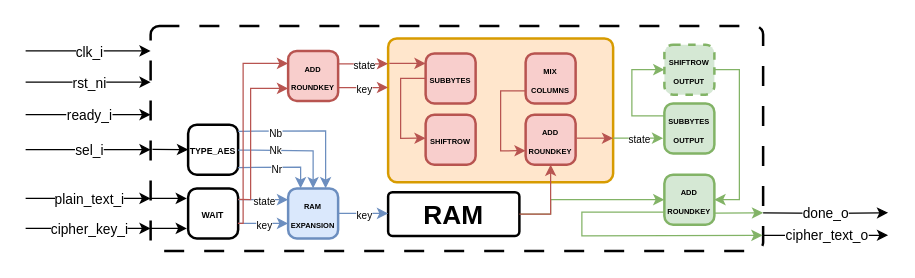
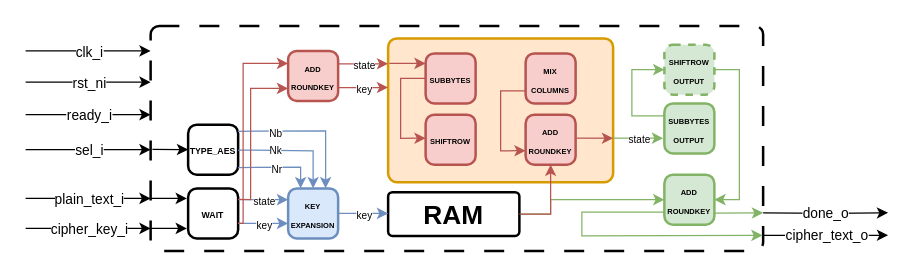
  <mxCell id="0" />
  <mxCell id="1" parent="0" />
  <mxCell id="2" value="" style="rounded=1;whiteSpace=wrap;html=1;absoluteArcSize=1;arcSize=14;strokeWidth=2;dashed=1;dashPattern=8 8;" vertex="1" parent="1"><mxGeometry x="120" y="20" width="490" height="180" as="geometry" /></mxCell>
  <mxCell id="3" value="&lt;b&gt;&lt;font style=&quot;font-size: 7px;&quot;&gt;TYPE_AES&lt;/font&gt;&lt;/b&gt;" style="rounded=1;whiteSpace=wrap;html=1;absoluteArcSize=1;arcSize=14;strokeWidth=2;" vertex="1" parent="1"><mxGeometry x="150" y="99" width="40" height="40" as="geometry" /></mxCell>
  <mxCell id="4" value="" style="endArrow=classic;html=1;rounded=0;" edge="1" parent="1"><mxGeometry relative="1" as="geometry"><mxPoint x="20" y="40" as="sourcePoint" /><mxPoint x="120" y="40" as="targetPoint" /></mxGeometry></mxCell>
  <mxCell id="5" value="clk_i" style="edgeLabel;resizable=0;html=1;align=center;verticalAlign=middle;" connectable="0" vertex="1" parent="4"><mxGeometry relative="1" as="geometry" /></mxCell>
  <mxCell id="6" value="" style="endArrow=classic;html=1;rounded=0;" edge="1" parent="1"><mxGeometry relative="1" as="geometry"><mxPoint x="20" y="65" as="sourcePoint" /><mxPoint x="120" y="65" as="targetPoint" /></mxGeometry></mxCell>
  <mxCell id="7" value="rst_ni" style="edgeLabel;resizable=0;html=1;align=center;verticalAlign=middle;" connectable="0" vertex="1" parent="6"><mxGeometry relative="1" as="geometry" /></mxCell>
  <mxCell id="8" value="" style="endArrow=classic;html=1;rounded=0;" edge="1" parent="1"><mxGeometry relative="1" as="geometry"><mxPoint x="20" y="91" as="sourcePoint" /><mxPoint x="120" y="91" as="targetPoint" /></mxGeometry></mxCell>
  <mxCell id="9" value="ready_i" style="edgeLabel;resizable=0;html=1;align=center;verticalAlign=middle;" connectable="0" vertex="1" parent="8"><mxGeometry relative="1" as="geometry" /></mxCell>
  <mxCell id="10" value="" style="endArrow=classic;html=1;rounded=0;" edge="1" parent="1"><mxGeometry relative="1" as="geometry"><mxPoint x="20" y="119" as="sourcePoint" /><mxPoint x="120" y="119" as="targetPoint" /></mxGeometry></mxCell>
  <mxCell id="11" value="sel_i" style="edgeLabel;resizable=0;html=1;align=center;verticalAlign=middle;" connectable="0" vertex="1" parent="10"><mxGeometry relative="1" as="geometry" /></mxCell>
  <mxCell id="12" value="" style="endArrow=classic;html=1;rounded=0;" edge="1" parent="1"><mxGeometry relative="1" as="geometry"><mxPoint x="20" y="158" as="sourcePoint" /><mxPoint x="120" y="158" as="targetPoint" /></mxGeometry></mxCell>
  <mxCell id="13" value="plain_text_i" style="edgeLabel;resizable=0;html=1;align=center;verticalAlign=middle;" connectable="0" vertex="1" parent="12"><mxGeometry relative="1" as="geometry" /></mxCell>
  <mxCell id="14" value="" style="endArrow=classic;html=1;rounded=0;" edge="1" parent="1"><mxGeometry relative="1" as="geometry"><mxPoint x="20" y="182" as="sourcePoint" /><mxPoint x="120" y="182" as="targetPoint" /></mxGeometry></mxCell>
  <mxCell id="15" value="cipher_key_i" style="edgeLabel;resizable=0;html=1;align=center;verticalAlign=middle;" connectable="0" vertex="1" parent="14"><mxGeometry relative="1" as="geometry" /></mxCell>
  <mxCell id="16" value="" style="endArrow=classic;html=1;rounded=0;exitX=0.003;exitY=0.549;exitDx=0;exitDy=0;exitPerimeter=0;entryX=0;entryY=0.5;entryDx=0;entryDy=0;" edge="1" parent="1" source="2" target="3"><mxGeometry width="50" height="50" relative="1" as="geometry"><mxPoint x="140" y="140" as="sourcePoint" /><mxPoint x="190" y="90" as="targetPoint" /></mxGeometry></mxCell>
  <mxCell id="17" value="" style="endArrow=classic;html=1;rounded=0;entryX=0.75;entryY=0;entryDx=0;entryDy=0;fillColor=#dae8fc;strokeColor=#6c8ebf;" edge="1" parent="1" target="26"><mxGeometry relative="1" as="geometry"><mxPoint x="190" y="104.33" as="sourcePoint" /><mxPoint x="240" y="104.33" as="targetPoint" /><Array as="points"><mxPoint x="260" y="104" /></Array></mxGeometry></mxCell>
  <mxCell id="18" value="&lt;font style=&quot;font-size: 8px;&quot;&gt;Nb&lt;/font&gt;" style="edgeLabel;resizable=0;html=1;align=center;verticalAlign=middle;" connectable="0" vertex="1" parent="17"><mxGeometry relative="1" as="geometry"><mxPoint x="-28" as="offset" /></mxGeometry></mxCell>
  <mxCell id="19" value="" style="endArrow=classic;html=1;rounded=0;entryX=0.5;entryY=0;entryDx=0;entryDy=0;fillColor=#dae8fc;strokeColor=#6c8ebf;" edge="1" parent="1" target="26"><mxGeometry relative="1" as="geometry"><mxPoint x="190" y="119.33" as="sourcePoint" /><mxPoint x="240" y="119.33" as="targetPoint" /><Array as="points"><mxPoint x="250" y="120" /></Array></mxGeometry></mxCell>
  <mxCell id="20" value="&lt;font style=&quot;font-size: 8px;&quot;&gt;Nk&lt;/font&gt;" style="edgeLabel;resizable=0;html=1;align=center;verticalAlign=middle;" connectable="0" vertex="1" parent="19"><mxGeometry relative="1" as="geometry"><mxPoint x="-15" y="-1" as="offset" /></mxGeometry></mxCell>
  <mxCell id="21" value="" style="endArrow=classic;html=1;rounded=0;entryX=0.25;entryY=0;entryDx=0;entryDy=0;fillColor=#dae8fc;strokeColor=#6c8ebf;" edge="1" parent="1" target="26"><mxGeometry relative="1" as="geometry"><mxPoint x="190" y="133.33" as="sourcePoint" /><mxPoint x="240" y="133.33" as="targetPoint" /><Array as="points"><mxPoint x="240" y="133" /></Array></mxGeometry></mxCell>
  <mxCell id="22" value="&lt;font style=&quot;font-size: 8px;&quot;&gt;Nr&lt;/font&gt;" style="edgeLabel;resizable=0;html=1;align=center;verticalAlign=middle;" connectable="0" vertex="1" parent="21"><mxGeometry relative="1" as="geometry"><mxPoint x="-3" as="offset" /></mxGeometry></mxCell>
  <mxCell id="23" value="&lt;span style=&quot;font-size: 7px;&quot;&gt;&lt;b&gt;WAIT&lt;/b&gt;&lt;/span&gt;" style="rounded=1;whiteSpace=wrap;html=1;absoluteArcSize=1;arcSize=14;strokeWidth=2;" vertex="1" parent="1"><mxGeometry x="150" y="150" width="40" height="40" as="geometry" /></mxCell>
  <mxCell id="24" value="" style="endArrow=classic;html=1;rounded=0;exitX=0.003;exitY=0.549;exitDx=0;exitDy=0;exitPerimeter=0;entryX=0;entryY=0.5;entryDx=0;entryDy=0;" edge="1" parent="1"><mxGeometry width="50" height="50" relative="1" as="geometry"><mxPoint x="120" y="158" as="sourcePoint" /><mxPoint x="149" y="158" as="targetPoint" /></mxGeometry></mxCell>
  <mxCell id="25" value="" style="endArrow=classic;html=1;rounded=0;exitX=0.003;exitY=0.549;exitDx=0;exitDy=0;exitPerimeter=0;entryX=0;entryY=0.5;entryDx=0;entryDy=0;" edge="1" parent="1"><mxGeometry width="50" height="50" relative="1" as="geometry"><mxPoint x="120" y="182" as="sourcePoint" /><mxPoint x="149" y="182" as="targetPoint" /></mxGeometry></mxCell>
- <mxCell id="26" value="&lt;span style=&quot;font-size: 6px;&quot;&gt;&lt;b&gt;RAM&lt;br&gt;EXPANSION&lt;br&gt;&lt;/b&gt;&lt;/span&gt;" style="rounded=1;whiteSpace=wrap;html=1;absoluteArcSize=1;arcSize=14;strokeWidth=2;fillColor=#dae8fc;strokeColor=#6c8ebf;" vertex="1" parent="1"><mxGeometry x="230" y="150" width="40" height="40" as="geometry" /></mxCell>
+ <mxCell id="26" value="&lt;span style=&quot;font-size: 6px;&quot;&gt;&lt;b&gt;KEY&lt;br&gt;EXPANSION&lt;br&gt;&lt;/b&gt;&lt;/span&gt;" style="rounded=1;whiteSpace=wrap;html=1;absoluteArcSize=1;arcSize=14;strokeWidth=2;fillColor=#dae8fc;strokeColor=#6c8ebf;" vertex="1" parent="1"><mxGeometry x="230" y="150" width="40" height="40" as="geometry" /></mxCell>
  <mxCell id="27" value="" style="endArrow=classic;html=1;rounded=0;entryX=0;entryY=0.5;entryDx=0;entryDy=0;fillColor=#dae8fc;strokeColor=#6c8ebf;" edge="1" parent="1"><mxGeometry relative="1" as="geometry"><mxPoint x="190" y="178" as="sourcePoint" /><mxPoint x="230" y="178" as="targetPoint" /></mxGeometry></mxCell>
  <mxCell id="28" value="&lt;font style=&quot;font-size: 8px;&quot;&gt;key&lt;/font&gt;" style="edgeLabel;resizable=0;html=1;align=center;verticalAlign=middle;" connectable="0" vertex="1" parent="27"><mxGeometry relative="1" as="geometry" /></mxCell>
  <mxCell id="29" style="edgeStyle=orthogonalEdgeStyle;rounded=0;orthogonalLoop=1;jettySize=auto;html=1;entryX=0;entryY=0.5;entryDx=0;entryDy=0;fillColor=#d5e8d4;strokeColor=#82b366;exitX=1;exitY=0.5;exitDx=0;exitDy=0;" edge="1" parent="1" source="30" target="58"><mxGeometry relative="1" as="geometry"><Array as="points"><mxPoint x="440" y="171" /><mxPoint x="440" y="159" /></Array></mxGeometry></mxCell>
  <mxCell id="30" value="&lt;b&gt;&lt;font style=&quot;font-size: 21px;&quot;&gt;RAM&lt;/font&gt;&lt;/b&gt;" style="rounded=1;whiteSpace=wrap;html=1;absoluteArcSize=1;arcSize=7;strokeWidth=2;" vertex="1" parent="1"><mxGeometry x="310" y="153" width="105" height="35" as="geometry" /></mxCell>
  <mxCell id="31" value="" style="endArrow=classic;html=1;rounded=0;entryX=0;entryY=0.5;entryDx=0;entryDy=0;fillColor=#dae8fc;strokeColor=#6c8ebf;" edge="1" parent="1"><mxGeometry relative="1" as="geometry"><mxPoint x="270" y="170" as="sourcePoint" /><mxPoint x="310" y="170" as="targetPoint" /></mxGeometry></mxCell>
  <mxCell id="32" value="&lt;font style=&quot;font-size: 8px;&quot;&gt;key&lt;/font&gt;" style="edgeLabel;resizable=0;html=1;align=center;verticalAlign=middle;" connectable="0" vertex="1" parent="31"><mxGeometry relative="1" as="geometry" /></mxCell>
  <mxCell id="33" value="&lt;b style=&quot;font-size: 6px;&quot;&gt;&lt;font style=&quot;font-size: 6px;&quot;&gt;ADD&lt;br&gt;ROUNDKEY&lt;br&gt;&lt;/font&gt;&lt;/b&gt;" style="rounded=1;whiteSpace=wrap;html=1;absoluteArcSize=1;arcSize=14;strokeWidth=2;fillColor=#f8cecc;strokeColor=#b85450;" vertex="1" parent="1"><mxGeometry x="230" y="40" width="40" height="40" as="geometry" /></mxCell>
  <mxCell id="34" value="" style="endArrow=classic;html=1;rounded=0;entryX=0;entryY=0.5;entryDx=0;entryDy=0;fillColor=#dae8fc;strokeColor=#6c8ebf;" edge="1" parent="1"><mxGeometry relative="1" as="geometry"><mxPoint x="190" y="159" as="sourcePoint" /><mxPoint x="230" y="159" as="targetPoint" /></mxGeometry></mxCell>
  <mxCell id="35" value="&lt;span style=&quot;font-size: 8px;&quot;&gt;state&lt;/span&gt;" style="edgeLabel;resizable=0;html=1;align=center;verticalAlign=middle;" connectable="0" vertex="1" parent="34"><mxGeometry relative="1" as="geometry" /></mxCell>
  <mxCell id="36" value="" style="endArrow=classic;html=1;rounded=0;exitX=1.007;exitY=0.221;exitDx=0;exitDy=0;exitPerimeter=0;entryX=0;entryY=0.75;entryDx=0;entryDy=0;fillColor=#f8cecc;strokeColor=#b85450;" edge="1" parent="1" source="23" target="33"><mxGeometry width="50" height="50" relative="1" as="geometry"><mxPoint x="190" y="150" as="sourcePoint" /><mxPoint x="219" y="150" as="targetPoint" /><Array as="points"><mxPoint x="200" y="159" /><mxPoint x="200" y="129" /><mxPoint x="200" y="70" /></Array></mxGeometry></mxCell>
  <mxCell id="37" value="" style="endArrow=classic;html=1;rounded=0;exitX=0.996;exitY=0.702;exitDx=0;exitDy=0;exitPerimeter=0;entryX=0;entryY=0.25;entryDx=0;entryDy=0;fillColor=#f8cecc;strokeColor=#b85450;" edge="1" parent="1" source="23" target="33"><mxGeometry width="50" height="50" relative="1" as="geometry"><mxPoint x="184" y="178.08" as="sourcePoint" /><mxPoint x="304" y="109" as="targetPoint" /><Array as="points"><mxPoint x="194" y="178" /><mxPoint x="194" y="140" /><mxPoint x="194" y="109" /><mxPoint x="194" y="50" /></Array></mxGeometry></mxCell>
  <mxCell id="38" value="" style="rounded=1;whiteSpace=wrap;html=1;absoluteArcSize=1;arcSize=14;strokeWidth=2;fillColor=#ffe6cc;strokeColor=#d79b00;" vertex="1" parent="1"><mxGeometry x="310" y="30" width="180" height="115" as="geometry" /></mxCell>
  <mxCell id="39" value="" style="endArrow=classic;html=1;rounded=0;entryX=0;entryY=0.5;entryDx=0;entryDy=0;fillColor=#f8cecc;strokeColor=#b85450;" edge="1" parent="1"><mxGeometry relative="1" as="geometry"><mxPoint x="270" y="69.3" as="sourcePoint" /><mxPoint x="310" y="69.3" as="targetPoint" /></mxGeometry></mxCell>
  <mxCell id="40" value="&lt;font style=&quot;font-size: 8px;&quot;&gt;key&lt;/font&gt;" style="edgeLabel;resizable=0;html=1;align=center;verticalAlign=middle;" connectable="0" vertex="1" parent="39"><mxGeometry relative="1" as="geometry" /></mxCell>
  <mxCell id="41" value="" style="endArrow=classic;html=1;rounded=0;entryX=0;entryY=0.5;entryDx=0;entryDy=0;fillColor=#f8cecc;strokeColor=#b85450;" edge="1" parent="1"><mxGeometry relative="1" as="geometry"><mxPoint x="270" y="50.3" as="sourcePoint" /><mxPoint x="310" y="50.3" as="targetPoint" /></mxGeometry></mxCell>
  <mxCell id="42" value="&lt;span style=&quot;font-size: 8px;&quot;&gt;state&lt;/span&gt;" style="edgeLabel;resizable=0;html=1;align=center;verticalAlign=middle;" connectable="0" vertex="1" parent="41"><mxGeometry relative="1" as="geometry" /></mxCell>
  <mxCell id="43" value="&lt;b style=&quot;font-size: 6px;&quot;&gt;&lt;font style=&quot;font-size: 6px;&quot;&gt;SUBBYTES&lt;br&gt;&lt;/font&gt;&lt;/b&gt;" style="rounded=1;whiteSpace=wrap;html=1;absoluteArcSize=1;arcSize=14;strokeWidth=2;fillColor=#f8cecc;strokeColor=#b85450;" vertex="1" parent="1"><mxGeometry x="340" y="42" width="40" height="40" as="geometry" /></mxCell>
  <mxCell id="44" value="&lt;b style=&quot;font-size: 6px;&quot;&gt;&lt;font style=&quot;font-size: 6px;&quot;&gt;MIX&lt;br&gt;COLUMNS&lt;br&gt;&lt;/font&gt;&lt;/b&gt;" style="rounded=1;whiteSpace=wrap;html=1;absoluteArcSize=1;arcSize=14;strokeWidth=2;fillColor=#f8cecc;strokeColor=#b85450;" vertex="1" parent="1"><mxGeometry x="420" y="42" width="40" height="40" as="geometry" /></mxCell>
  <mxCell id="45" value="&lt;b style=&quot;font-size: 6px;&quot;&gt;&lt;font style=&quot;font-size: 6px;&quot;&gt;ADD&lt;br&gt;ROUNDKEY&lt;br&gt;&lt;/font&gt;&lt;/b&gt;" style="rounded=1;whiteSpace=wrap;html=1;absoluteArcSize=1;arcSize=14;strokeWidth=2;fillColor=#f8cecc;strokeColor=#b85450;" vertex="1" parent="1"><mxGeometry x="420" y="91" width="40" height="40" as="geometry" /></mxCell>
  <mxCell id="46" value="&lt;b style=&quot;font-size: 6px;&quot;&gt;&lt;font style=&quot;font-size: 6px;&quot;&gt;SHIFTROW&lt;br&gt;&lt;/font&gt;&lt;/b&gt;" style="rounded=1;whiteSpace=wrap;html=1;absoluteArcSize=1;arcSize=14;strokeWidth=2;fillColor=#f8cecc;strokeColor=#b85450;" vertex="1" parent="1"><mxGeometry x="340" y="91" width="40" height="40" as="geometry" /></mxCell>
  <mxCell id="47" value="" style="endArrow=classic;html=1;rounded=0;exitX=0.003;exitY=0.549;exitDx=0;exitDy=0;exitPerimeter=0;entryX=0;entryY=0.5;entryDx=0;entryDy=0;fillColor=#f8cecc;strokeColor=#b85450;" edge="1" parent="1"><mxGeometry width="50" height="50" relative="1" as="geometry"><mxPoint x="311" y="50" as="sourcePoint" /><mxPoint x="340" y="50" as="targetPoint" /></mxGeometry></mxCell>
  <mxCell id="48" value="" style="endArrow=classic;html=1;rounded=0;exitX=0;exitY=0.5;exitDx=0;exitDy=0;entryX=0;entryY=0.5;entryDx=0;entryDy=0;fillColor=#f8cecc;strokeColor=#b85450;" edge="1" parent="1" source="43"><mxGeometry width="50" height="50" relative="1" as="geometry"><mxPoint x="311" y="109.83" as="sourcePoint" /><mxPoint x="340" y="109.83" as="targetPoint" /><Array as="points"><mxPoint x="320" y="62" /><mxPoint x="320" y="110" /></Array></mxGeometry></mxCell>
  <mxCell id="49" value="" style="endArrow=classic;html=1;rounded=0;exitX=0;exitY=0.5;exitDx=0;exitDy=0;entryX=0;entryY=0.5;entryDx=0;entryDy=0;fillColor=#f8cecc;strokeColor=#b85450;" edge="1" parent="1"><mxGeometry width="50" height="50" relative="1" as="geometry"><mxPoint x="420" y="72" as="sourcePoint" /><mxPoint x="420" y="119.83" as="targetPoint" /><Array as="points"><mxPoint x="400" y="72" /><mxPoint x="400" y="120" /></Array></mxGeometry></mxCell>
  <mxCell id="50" style="edgeStyle=orthogonalEdgeStyle;rounded=0;orthogonalLoop=1;jettySize=auto;html=1;entryX=0.5;entryY=1;entryDx=0;entryDy=0;fillColor=#f8cecc;strokeColor=#b85450;" edge="1" parent="1" source="30" target="45"><mxGeometry relative="1" as="geometry" /></mxCell>
  <mxCell id="51" value="" style="endArrow=classic;html=1;rounded=0;exitX=0.003;exitY=0.549;exitDx=0;exitDy=0;exitPerimeter=0;entryX=0;entryY=0.5;entryDx=0;entryDy=0;fillColor=#f8cecc;strokeColor=#b85450;" edge="1" parent="1"><mxGeometry width="50" height="50" relative="1" as="geometry"><mxPoint x="461" y="109.83" as="sourcePoint" /><mxPoint x="490" y="109.83" as="targetPoint" /></mxGeometry></mxCell>
  <mxCell id="52" value="&lt;b style=&quot;font-size: 6px;&quot;&gt;&lt;font style=&quot;font-size: 6px;&quot;&gt;SUBBYTES&lt;br&gt;OUTPUT&lt;br&gt;&lt;/font&gt;&lt;/b&gt;" style="rounded=1;whiteSpace=wrap;html=1;absoluteArcSize=1;arcSize=14;strokeWidth=2;fillColor=#d5e8d4;strokeColor=#82b366;" vertex="1" parent="1"><mxGeometry x="531" y="82" width="40" height="40" as="geometry" /></mxCell>
  <mxCell id="53" style="edgeStyle=orthogonalEdgeStyle;rounded=0;orthogonalLoop=1;jettySize=auto;html=1;entryX=1;entryY=0.5;entryDx=0;entryDy=0;fillColor=#d5e8d4;strokeColor=#82b366;" edge="1" parent="1" source="54" target="58"><mxGeometry relative="1" as="geometry"><Array as="points"><mxPoint x="591" y="55" /><mxPoint x="591" y="159" /></Array></mxGeometry></mxCell>
  <mxCell id="54" value="&lt;b style=&quot;font-size: 6px;&quot;&gt;&lt;font style=&quot;font-size: 6px;&quot;&gt;SHIFTROW&lt;br&gt;OUTPUT&lt;br&gt;&lt;/font&gt;&lt;/b&gt;" style="rounded=1;whiteSpace=wrap;html=1;absoluteArcSize=1;arcSize=14;strokeWidth=2;fillColor=#d5e8d4;strokeColor=#82b366;dashed=1;" vertex="1" parent="1"><mxGeometry x="531" y="35" width="40" height="40" as="geometry" /></mxCell>
  <mxCell id="55" value="" style="endArrow=classic;html=1;rounded=0;entryX=0;entryY=0.5;entryDx=0;entryDy=0;fillColor=#d5e8d4;strokeColor=#82b366;" edge="1" parent="1"><mxGeometry relative="1" as="geometry"><mxPoint x="490" y="109.8" as="sourcePoint" /><mxPoint x="530" y="109.8" as="targetPoint" /></mxGeometry></mxCell>
  <mxCell id="56" value="&lt;span style=&quot;font-size: 8px;&quot;&gt;state&lt;/span&gt;" style="edgeLabel;resizable=0;html=1;align=center;verticalAlign=middle;" connectable="0" vertex="1" parent="55"><mxGeometry relative="1" as="geometry" /></mxCell>
  <mxCell id="57" value="" style="endArrow=classic;html=1;rounded=0;exitX=0;exitY=0.25;exitDx=0;exitDy=0;entryX=0;entryY=0.5;entryDx=0;entryDy=0;fillColor=#d5e8d4;strokeColor=#82b366;" edge="1" parent="1" source="52" target="54"><mxGeometry width="50" height="50" relative="1" as="geometry"><mxPoint x="525" y="45" as="sourcePoint" /><mxPoint x="525" y="92.83" as="targetPoint" /><Array as="points"><mxPoint x="515" y="92" /><mxPoint x="505" y="92" /><mxPoint x="505" y="55" /></Array></mxGeometry></mxCell>
  <mxCell id="58" value="&lt;b style=&quot;font-size: 6px;&quot;&gt;&lt;font style=&quot;font-size: 6px;&quot;&gt;ADD&lt;br&gt;ROUNDKEY&lt;br&gt;&lt;/font&gt;&lt;/b&gt;" style="rounded=1;whiteSpace=wrap;html=1;absoluteArcSize=1;arcSize=14;strokeWidth=2;fillColor=#d5e8d4;strokeColor=#82b366;" vertex="1" parent="1"><mxGeometry x="531" y="139" width="40" height="40" as="geometry" /></mxCell>
  <mxCell id="59" value="" style="endArrow=classic;html=1;rounded=0;exitX=0;exitY=0.75;exitDx=0;exitDy=0;fillColor=#d5e8d4;strokeColor=#82b366;entryX=0.999;entryY=0.931;entryDx=0;entryDy=0;entryPerimeter=0;" edge="1" parent="1" source="58" target="2"><mxGeometry width="50" height="50" relative="1" as="geometry"><mxPoint x="465" y="185" as="sourcePoint" /><mxPoint x="465" y="200" as="targetPoint" /><Array as="points"><mxPoint x="465" y="169" /><mxPoint x="465" y="188" /></Array></mxGeometry></mxCell>
  <mxCell id="60" value="" style="endArrow=classic;html=1;rounded=0;" edge="1" parent="1"><mxGeometry relative="1" as="geometry"><mxPoint x="610" y="187.52" as="sourcePoint" /><mxPoint x="710" y="187.52" as="targetPoint" /></mxGeometry></mxCell>
  <mxCell id="61" value="cipher_text_o" style="edgeLabel;resizable=0;html=1;align=center;verticalAlign=middle;" connectable="0" vertex="1" parent="60"><mxGeometry relative="1" as="geometry" /></mxCell>
  <mxCell id="62" value="" style="endArrow=classic;html=1;rounded=0;exitX=0.003;exitY=0.549;exitDx=0;exitDy=0;exitPerimeter=0;entryX=1;entryY=0.831;entryDx=0;entryDy=0;fillColor=#d5e8d4;strokeColor=#82b366;entryPerimeter=0;" edge="1" parent="1" target="2"><mxGeometry width="50" height="50" relative="1" as="geometry"><mxPoint x="571" y="169.8" as="sourcePoint" /><mxPoint x="600" y="169.8" as="targetPoint" /></mxGeometry></mxCell>
  <mxCell id="63" value="" style="endArrow=classic;html=1;rounded=0;" edge="1" parent="1"><mxGeometry relative="1" as="geometry"><mxPoint x="610" y="169.52" as="sourcePoint" /><mxPoint x="710" y="169.52" as="targetPoint" /><Array as="points"><mxPoint x="665" y="170" /></Array></mxGeometry></mxCell>
  <mxCell id="64" value="done_o" style="edgeLabel;resizable=0;html=1;align=center;verticalAlign=middle;" connectable="0" vertex="1" parent="63"><mxGeometry relative="1" as="geometry" /></mxCell>
